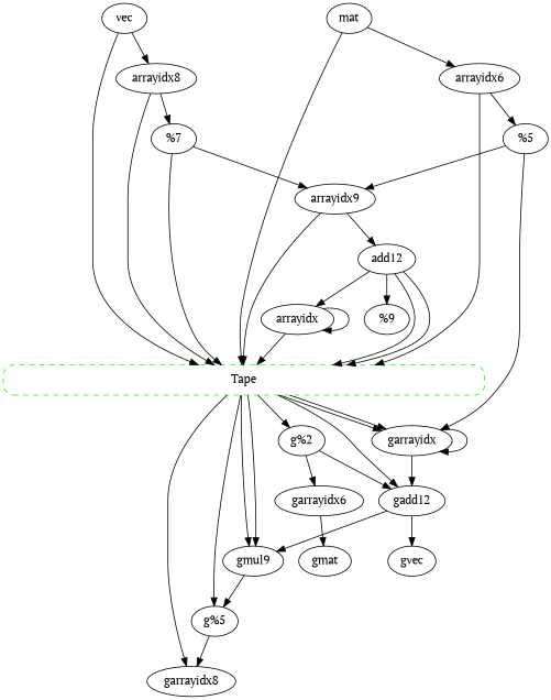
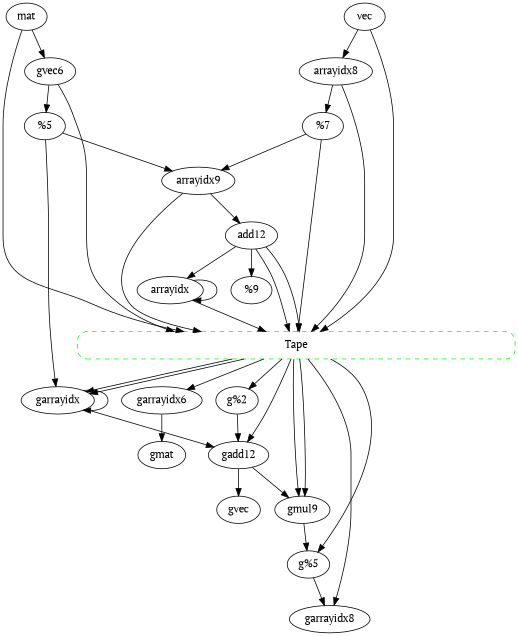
  digraph {
    fontname="PT Serif"
    node [fontname="PT Serif"]
    edge [fontname="PT Serif"]
    Tape [color=green shape=Mrecord style=dashed width=8]
-   arrayidx6
+   arrayidx6 [label=gvec6]
    "%5"
    n4 [label=arrayidx9]
    mat
    vec
    arrayidx8
    "%7"
    arrayidx
    add12
    "%9"
    garrayidx6
    garrayidx8
    garrayidx
    gadd12
    "g%5"
    gmul9
    "g%2"
    gmat
    gvec
    subgraph sub_1 {
      Tape
    }
    subgraph sub_2 {
      arrayidx6
      "%5"
      n4
      mat
      vec
      arrayidx8
      "%7"
      arrayidx
      add12
      "%9"
    }
    subgraph sub_3 {
      Tape
      arrayidx6
      "%5"
      n4
      mat
      vec
      arrayidx8
      "%7"
      arrayidx
      add12
      garrayidx6
      garrayidx8
      garrayidx
      gadd12
      "g%5"
      gmul9
      "g%2"
      gmat
      gvec
    }
-   "g%2" -> garrayidx6
+   Tape -> garrayidx6
    Tape -> garrayidx8
    Tape -> garrayidx
    Tape -> garrayidx
    Tape -> gadd12
    Tape -> "g%5"
    Tape -> gmul9
    Tape -> gmul9
    Tape -> "g%2"
    arrayidx6 -> Tape
    arrayidx6 -> "%5"
    "%5" -> n4
    "%5" -> garrayidx
    n4 -> Tape
    n4 -> add12
    mat -> Tape
    mat -> arrayidx6
    vec -> Tape
    vec -> arrayidx8
    arrayidx8 -> Tape
    arrayidx8 -> "%7"
    "%7" -> Tape
    "%7" -> n4
    arrayidx -> Tape
    arrayidx -> arrayidx
    add12 -> Tape
    add12 -> Tape
    add12 -> arrayidx
    add12 -> "%9"
    garrayidx6 -> gmat
    garrayidx -> garrayidx
    garrayidx -> gadd12
    gadd12 -> gmul9
    gadd12 -> gvec
    "g%5" -> garrayidx8
    gmul9 -> "g%5"
    "g%2" -> gadd12
  }
